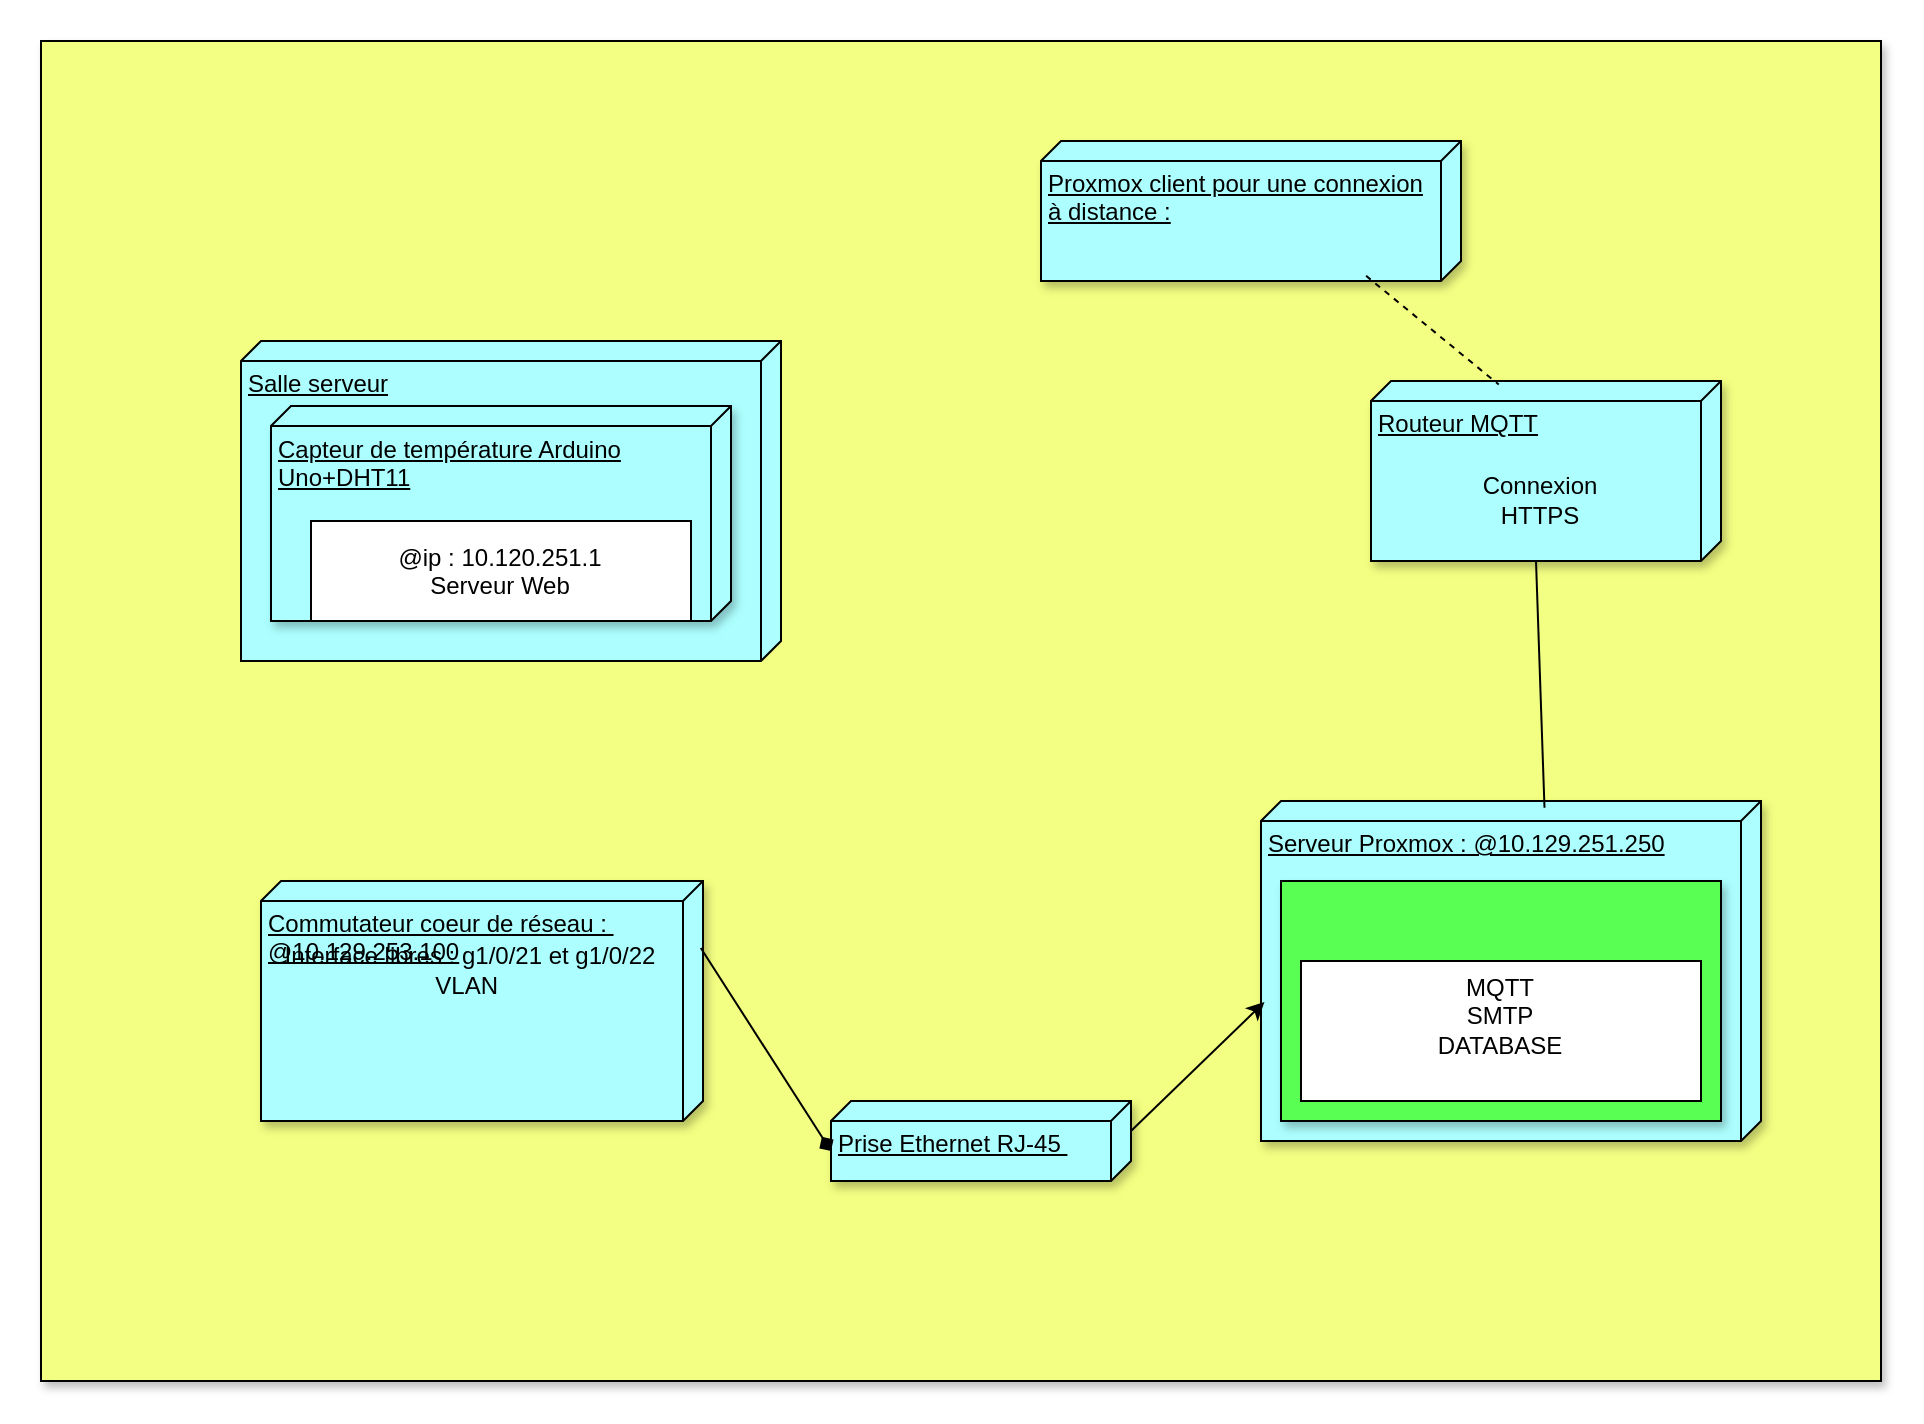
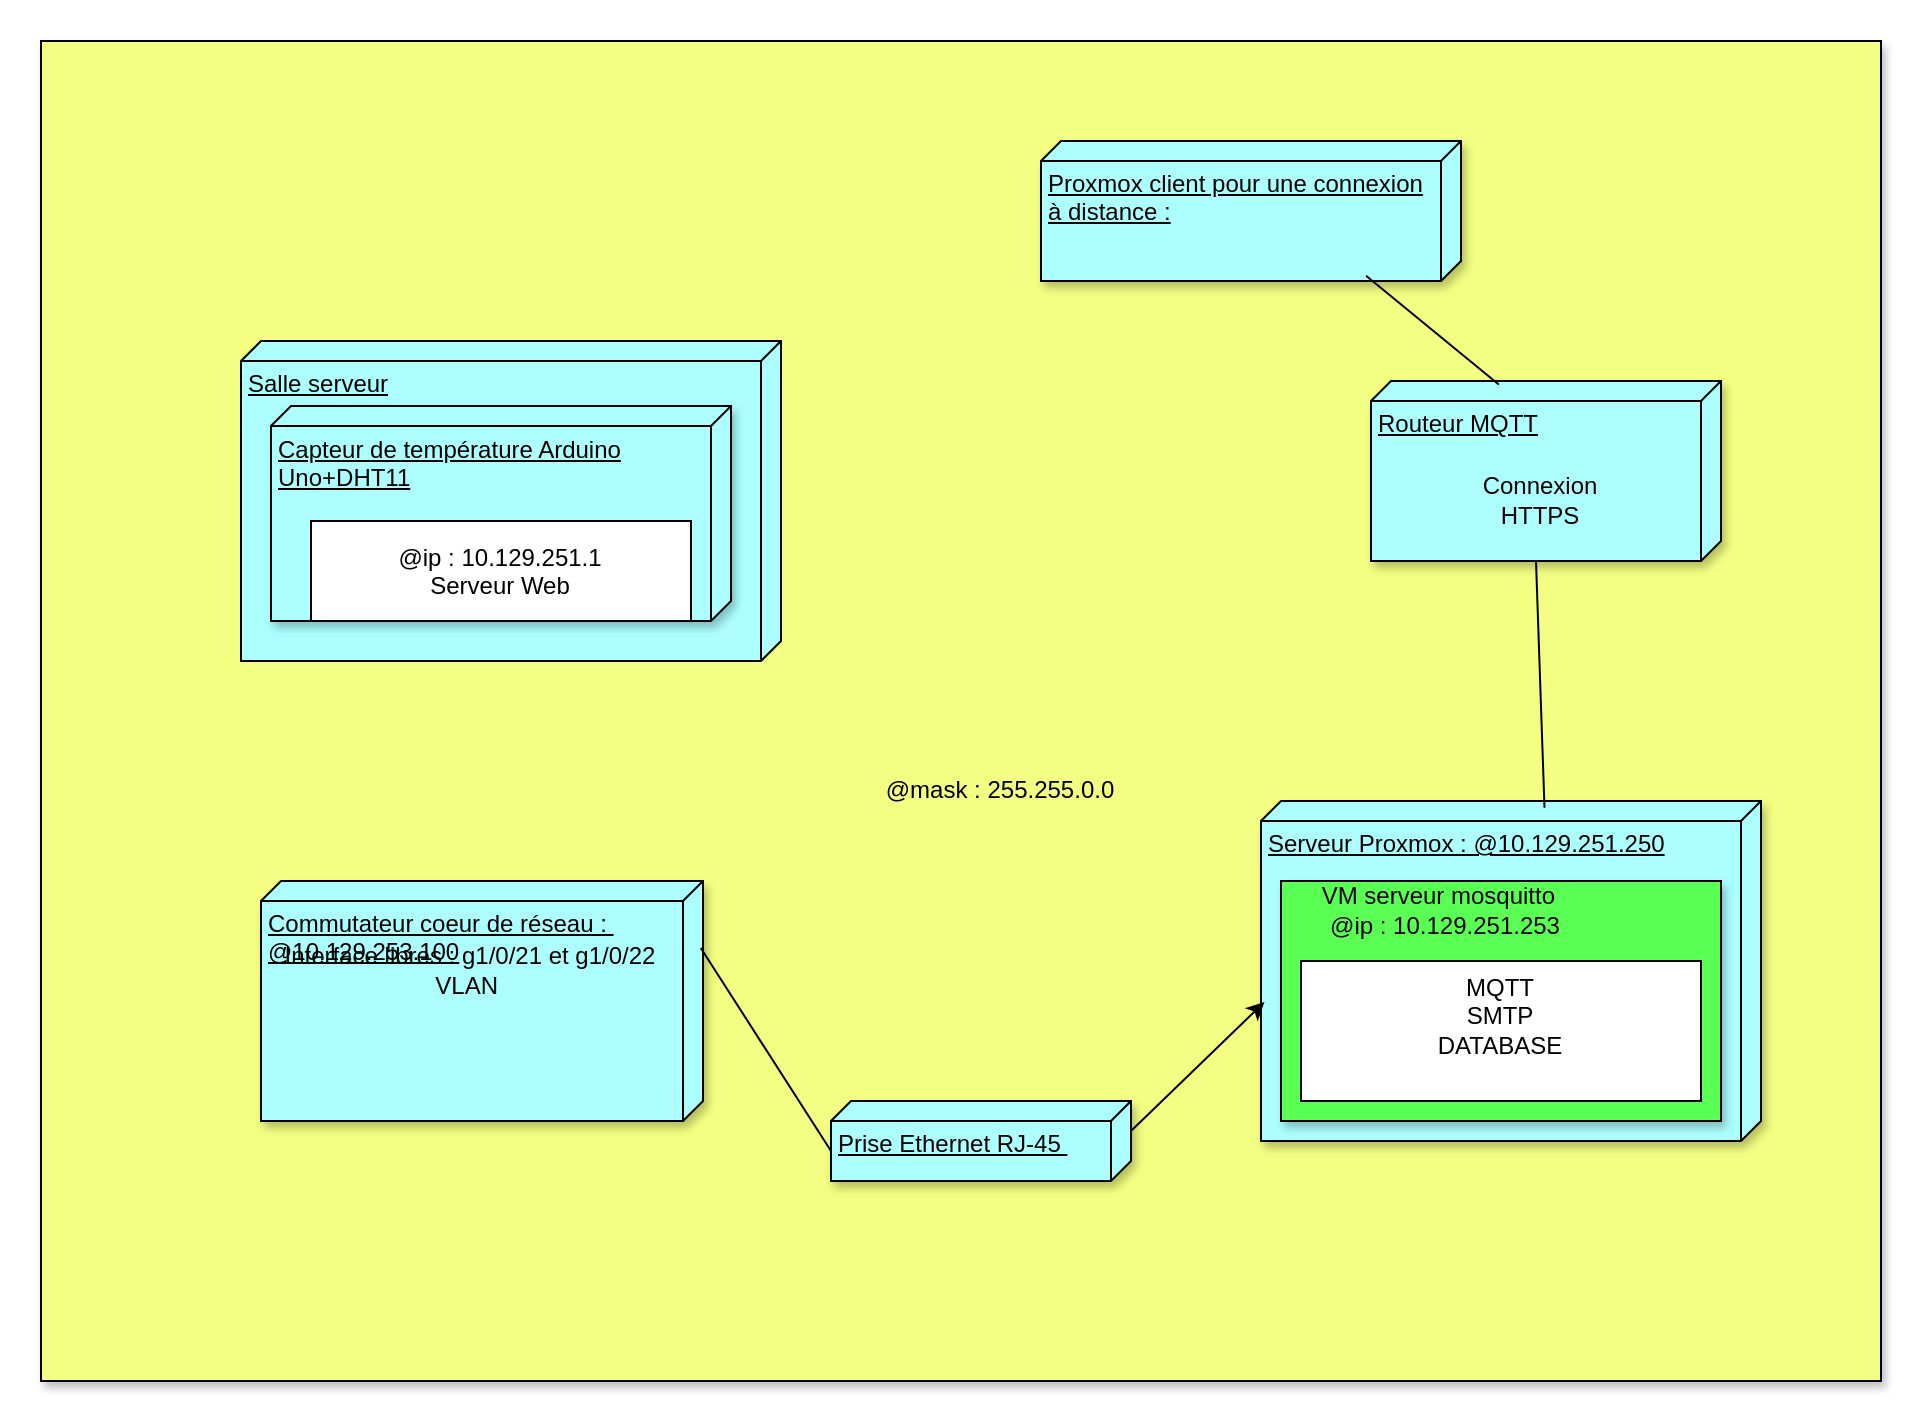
  <mxCell id="0" />
  <mxCell id="1" parent="0" />
  <mxCell id="2" value="" style="rounded=0;whiteSpace=wrap;html=1;shadow=1;fillColor=#F3FF82;" parent="1" vertex="1"><mxGeometry x="20" y="20" width="920" height="670" as="geometry" /></mxCell>
  <mxCell id="3" value="Routeur MQTT" style="verticalAlign=top;align=left;spacingTop=8;spacingLeft=2;spacingRight=12;shape=cube;size=10;direction=south;fontStyle=4;html=1;whiteSpace=wrap;shadow=1;fillColor=#ADFFFF;" parent="1" vertex="1"><mxGeometry x="685" y="190" width="175" height="90" as="geometry" /></mxCell>
  <mxCell id="4" value="&lt;span style=&quot;text-align: center;&quot;&gt;Salle serveur&lt;/span&gt;" style="verticalAlign=top;align=left;spacingTop=8;spacingLeft=2;spacingRight=12;shape=cube;size=10;direction=south;fontStyle=4;html=1;whiteSpace=wrap;strokeColor=default;fontFamily=Helvetica;fontSize=12;fontColor=default;fillColor=#ADFFFF;" parent="1" vertex="1"><mxGeometry x="120" y="170" width="270" height="160" as="geometry" /></mxCell>
  <mxCell id="5" value="Serveur Proxmox : @10.129.251.250" style="verticalAlign=top;align=left;spacingTop=8;spacingLeft=2;spacingRight=12;shape=cube;size=10;direction=south;fontStyle=4;html=1;whiteSpace=wrap;shadow=1;fillColor=#ADFFFF;" parent="1" vertex="1"><mxGeometry x="630" y="400" width="250" height="170" as="geometry" /></mxCell>
  <mxCell id="6" value="" style="rounded=0;whiteSpace=wrap;html=1;shadow=1;fillColor=#5AFF54;" parent="1" vertex="1"><mxGeometry x="640" y="440" width="220" height="120" as="geometry" /></mxCell>
  <mxCell id="7" value="Capteur de température Arduino Uno+DHT11" style="verticalAlign=top;align=left;spacingTop=8;spacingLeft=2;spacingRight=12;shape=cube;size=10;direction=south;fontStyle=4;html=1;whiteSpace=wrap;shadow=1;fillColor=#ADFFFF;" parent="1" vertex="1"><mxGeometry x="135" y="202.5" width="230" height="107.5" as="geometry" /></mxCell>
  <mxCell id="8" value="" style="rounded=0;whiteSpace=wrap;html=1;" parent="1" vertex="1"><mxGeometry x="155" y="260" width="190" height="50" as="geometry" /></mxCell>
  <mxCell id="9" value="Commutateur coeur de réseau :&amp;nbsp;&lt;div&gt;@10.129.253.100&lt;/div&gt;" style="verticalAlign=top;align=left;spacingTop=8;spacingLeft=2;spacingRight=12;shape=cube;size=10;direction=south;fontStyle=4;html=1;whiteSpace=wrap;shadow=1;fillColor=#ADFFFF;" parent="1" vertex="1"><mxGeometry x="130" y="440" width="221" height="120" as="geometry" /></mxCell>
  <mxCell id="10" value="Interface libres : g1/0/21 et g1/0/22&lt;div&gt;VLAN&amp;nbsp;&lt;/div&gt;" style="text;html=1;align=center;verticalAlign=middle;whiteSpace=wrap;rounded=0;" parent="1" vertex="1"><mxGeometry x="140" y="465" width="190" height="40" as="geometry" /></mxCell>
- <mxCell id="13" value="@ip : 10.120.251.1&lt;div&gt;Serveur Web&lt;br&gt;&lt;div&gt;&lt;br&gt;&lt;div&gt;&lt;br&gt;&lt;/div&gt;&lt;/div&gt;&lt;/div&gt;" style="text;html=1;align=center;verticalAlign=middle;whiteSpace=wrap;rounded=0;shadow=1;" parent="1" vertex="1"><mxGeometry x="155" y="270" width="190" height="60" as="geometry" /></mxCell>
+ <mxCell id="11" value="@mask : 255.255.0.0" style="text;html=1;align=center;verticalAlign=middle;whiteSpace=wrap;rounded=0;" parent="1" vertex="1"><mxGeometry x="435" y="380" width="130" height="30" as="geometry" /></mxCell>
+ <mxCell id="12" value="VM serveur mosquitto&amp;nbsp;&amp;nbsp;&lt;div&gt;@ip : 10.129.251.253&lt;/div&gt;" style="text;html=1;align=center;verticalAlign=middle;whiteSpace=wrap;rounded=0;" parent="1" vertex="1"><mxGeometry x="640" y="440" width="165" height="30" as="geometry" /></mxCell>
+ <mxCell id="13" value="@ip : 10.129.251.1&lt;div&gt;Serveur Web&lt;br&gt;&lt;div&gt;&lt;br&gt;&lt;div&gt;&lt;br&gt;&lt;/div&gt;&lt;/div&gt;&lt;/div&gt;" style="text;html=1;align=center;verticalAlign=middle;whiteSpace=wrap;rounded=0;shadow=1;" parent="1" vertex="1"><mxGeometry x="155" y="270" width="190" height="60" as="geometry" /></mxCell>
  <mxCell id="14" value="" style="rounded=0;whiteSpace=wrap;html=1;" parent="1" vertex="1"><mxGeometry x="650" y="480" width="200" height="70" as="geometry" /></mxCell>
  <mxCell id="15" value="MQTT&lt;div&gt;SMTP&lt;/div&gt;&lt;div&gt;DATABASE&lt;/div&gt;&lt;div&gt;&lt;br&gt;&lt;/div&gt;" style="text;html=1;align=center;verticalAlign=middle;whiteSpace=wrap;rounded=0;shadow=1;" parent="1" vertex="1"><mxGeometry x="650" y="485" width="200" height="60" as="geometry" /></mxCell>
  <mxCell id="16" value="Prise Ethernet RJ-45&amp;nbsp;" style="verticalAlign=top;align=left;spacingTop=8;spacingLeft=2;spacingRight=12;shape=cube;size=10;direction=south;fontStyle=4;html=1;whiteSpace=wrap;shadow=1;fillColor=#ADFFFF;" parent="1" vertex="1"><mxGeometry x="415" y="550" width="150" height="40" as="geometry" /></mxCell>
- <mxCell id="17" value="" style="endArrow=diamond;html=1;rounded=0;exitX=0.279;exitY=0.005;exitDx=0;exitDy=0;exitPerimeter=0;entryX=0;entryY=0;entryDx=25;entryDy=150;entryPerimeter=0;" parent="1" source="9" target="16" edge="1"><mxGeometry width="50" height="50" relative="1" as="geometry"><mxPoint x="516" y="352" as="sourcePoint" /><mxPoint x="616" y="532" as="targetPoint" /></mxGeometry></mxCell>
+ <mxCell id="17" value="" style="endArrow=none;html=1;rounded=0;exitX=0.279;exitY=0.005;exitDx=0;exitDy=0;exitPerimeter=0;entryX=0;entryY=0;entryDx=25;entryDy=150;entryPerimeter=0;" parent="1" source="9" target="16" edge="1"><mxGeometry width="50" height="50" relative="1" as="geometry"><mxPoint x="516" y="352" as="sourcePoint" /><mxPoint x="616" y="532" as="targetPoint" /></mxGeometry></mxCell>
  <mxCell id="18" style="edgeStyle=orthogonalEdgeStyle;rounded=0;orthogonalLoop=1;jettySize=auto;html=1;exitX=0.5;exitY=1;exitDx=0;exitDy=0;" parent="1" edge="1"><mxGeometry relative="1" as="geometry"><mxPoint x="830" y="350" as="sourcePoint" /><mxPoint x="830" y="350" as="targetPoint" /></mxGeometry></mxCell>
  <mxCell id="19" value="Proxmox client pour une connexion à distance :" style="verticalAlign=top;align=left;spacingTop=8;spacingLeft=2;spacingRight=12;shape=cube;size=10;direction=south;fontStyle=4;html=1;whiteSpace=wrap;shadow=1;fillColor=#ADFFFF;" parent="1" vertex="1"><mxGeometry x="520" width="210" height="70" as="geometry" y="70" /></mxCell>
- <mxCell id="20" value="" style="endArrow=none;html=1;rounded=0;exitX=0.963;exitY=0.226;exitDx=0;exitDy=0;exitPerimeter=0;entryX=0.02;entryY=0.635;entryDx=0;entryDy=0;entryPerimeter=0;dashed=1;" parent="1" source="19" target="3" edge="1"><mxGeometry width="50" height="50" relative="1" as="geometry"><mxPoint x="316" y="329" as="sourcePoint" /><mxPoint x="236" y="452" as="targetPoint" /></mxGeometry></mxCell>
+ <mxCell id="20" value="" style="endArrow=none;html=1;rounded=0;exitX=0.963;exitY=0.226;exitDx=0;exitDy=0;exitPerimeter=0;entryX=0.02;entryY=0.635;entryDx=0;entryDy=0;entryPerimeter=0;" parent="1" source="19" target="3" edge="1"><mxGeometry width="50" height="50" relative="1" as="geometry"><mxPoint x="316" y="329" as="sourcePoint" /><mxPoint x="236" y="452" as="targetPoint" /></mxGeometry></mxCell>
  <mxCell id="21" value="Connexion HTTPS" style="text;html=1;align=center;verticalAlign=middle;whiteSpace=wrap;rounded=0;" parent="1" vertex="1"><mxGeometry x="740" y="235" width="60" height="30" as="geometry" /></mxCell>
  <mxCell id="22" value="" style="endArrow=classic;html=1;rounded=0;exitX=0;exitY=0;exitDx=15;exitDy=0;entryX=0.591;entryY=0.993;entryDx=0;entryDy=0;entryPerimeter=0;exitPerimeter=0;" parent="1" source="16" target="5" edge="1"><mxGeometry width="50" height="50" relative="1" as="geometry"><mxPoint x="675" y="340" as="sourcePoint" /><mxPoint x="770" y="410" as="targetPoint" /></mxGeometry></mxCell>
  <mxCell id="23" value="" style="endArrow=none;html=1;rounded=0;exitX=0;exitY=0;exitDx=90;exitDy=92.5;exitPerimeter=0;entryX=0.02;entryY=0.433;entryDx=0;entryDy=0;entryPerimeter=0;" parent="1" source="3" target="5" edge="1"><mxGeometry width="50" height="50" relative="1" as="geometry"><mxPoint x="693" y="147" as="sourcePoint" /><mxPoint x="759" y="202" as="targetPoint" /></mxGeometry></mxCell>
